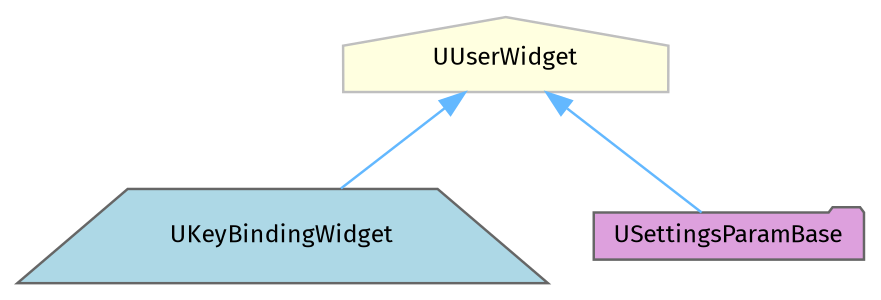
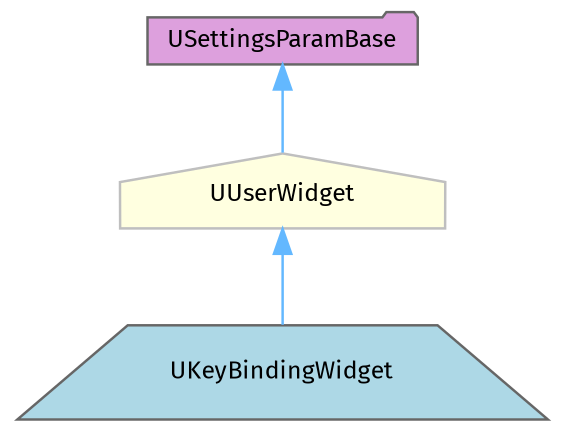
  digraph {
    fontname="Fira Sans"
    node [color=gray40 fontname="Fira Sans" fontsize=10 style=filled]
    edge [color=steelblue1 dir=back fontname="Fira Sans" fontsize=10 labelfontname=Helvetica labelfontsize=10 style=solid]
    n1 [fillcolor=lightblue fontcolor=black height=0.2 label=UKeyBindingWidget shape=trapezium width=0.4]
    n2 [fillcolor=plum height=0.2 label=USettingsParamBase shape=folder width=0.4]
    n3 [color=grey75 fillcolor=lightyellow height=0.2 label=UUserWidget shape=house width=0.4]
    n3 -> n1
-   n3 -> n2
+   n2 -> n3
  }
